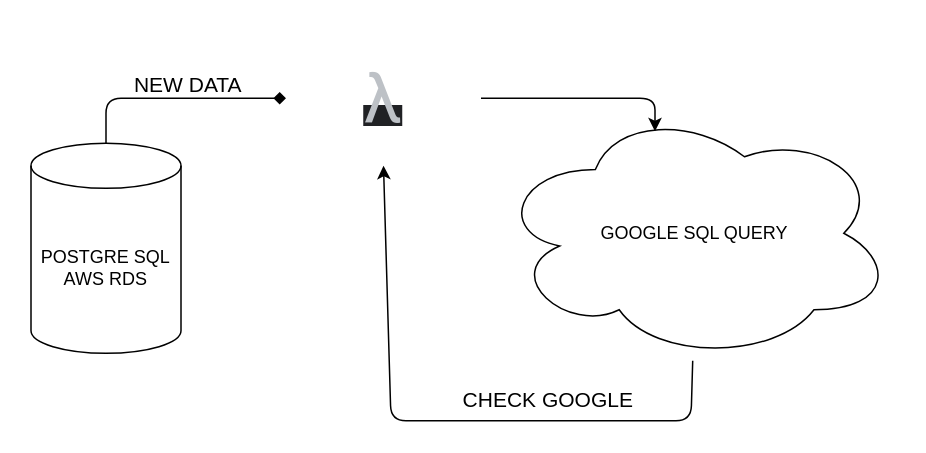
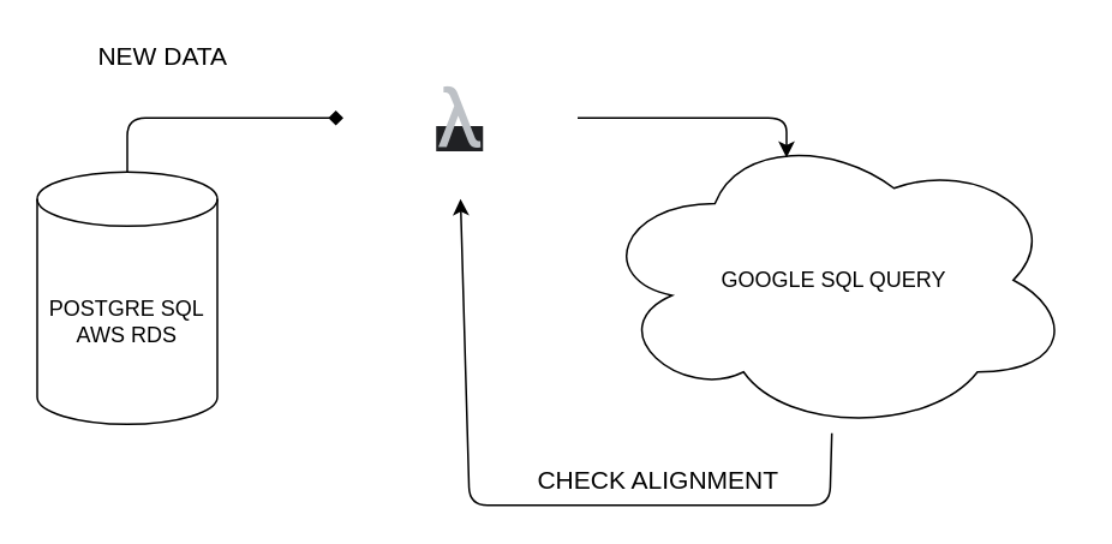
  <mxCell id="0" />
  <mxCell id="1" parent="0" />
  <mxCell id="2" style="edgeStyle=none;html=1;entryX=0;entryY=0.5;entryDx=0;entryDy=0;fontSize=46;endArrow=diamond;" edge="1" parent="1" source="3" target="7"><mxGeometry relative="1" as="geometry"><Array as="points"><mxPoint x="70" y="65" /></Array></mxGeometry></mxCell>
  <mxCell id="3" value="POSTGRE SQL&lt;br&gt;AWS RDS" style="shape=cylinder3;whiteSpace=wrap;html=1;boundedLbl=1;backgroundOutline=1;size=15;" vertex="1" parent="1"><mxGeometry x="20" y="95" width="100" height="140" as="geometry" /></mxCell>
  <mxCell id="4" style="edgeStyle=none;html=1;entryX=0.5;entryY=1;entryDx=0;entryDy=0;fontSize=14;" edge="1" parent="1" source="5" target="7"><mxGeometry relative="1" as="geometry"><Array as="points"><mxPoint x="460" y="280" /><mxPoint x="260" y="280" /></Array></mxGeometry></mxCell>
  <mxCell id="5" value="GOOGLE SQL QUERY" style="ellipse;shape=cloud;whiteSpace=wrap;html=1;" vertex="1" parent="1"><mxGeometry x="330" y="70" width="265" height="170" as="geometry" /></mxCell>
  <mxCell id="6" style="edgeStyle=none;html=1;entryX=0.4;entryY=0.1;entryDx=0;entryDy=0;entryPerimeter=0;fontSize=14;" edge="1" parent="1" source="7" target="5"><mxGeometry relative="1" as="geometry"><Array as="points"><mxPoint x="436" y="65" /></Array></mxGeometry></mxCell>
  <mxCell id="7" value="&lt;span style=&quot;color: rgb(189 , 193 , 198) ; font-family: &amp;#34;roboto&amp;#34; , &amp;#34;arial&amp;#34; , sans-serif ; font-style: normal ; font-weight: 400 ; letter-spacing: normal ; text-indent: 0px ; text-transform: none ; word-spacing: 0px ; background-color: rgb(32 , 33 , 36) ; display: inline ; float: none&quot;&gt;&lt;font style=&quot;font-size: 46px&quot;&gt;λ&lt;/font&gt;&lt;/span&gt;" style="text;html=1;strokeColor=none;fillColor=none;align=center;verticalAlign=middle;whiteSpace=wrap;rounded=0;" vertex="1" parent="1"><mxGeometry x="190" y="20" width="130" height="90" as="geometry" /></mxCell>
- <mxCell id="8" value="&lt;font style=&quot;font-size: 14px&quot;&gt;NEW DATA&lt;/font&gt;" style="text;html=1;strokeColor=none;fillColor=none;align=center;verticalAlign=middle;whiteSpace=wrap;rounded=0;fontSize=16;" vertex="1" parent="1"><mxGeometry x="70" y="40" width="110" height="30" as="geometry" /></mxCell>
- <mxCell id="9" value="&lt;font style=&quot;font-size: 14px&quot;&gt;CHECK GOOGLE&lt;/font&gt;" style="text;html=1;strokeColor=none;fillColor=none;align=center;verticalAlign=middle;whiteSpace=wrap;rounded=0;fontSize=16;" vertex="1" parent="1"><mxGeometry x="285" y="250" width="160" height="30" as="geometry" /></mxCell>
+ <mxCell id="8" value="&lt;font style=&quot;font-size: 14px&quot;&gt;NEW DATA&lt;/font&gt;" style="text;html=1;strokeColor=none;fillColor=none;align=center;verticalAlign=middle;whiteSpace=wrap;rounded=0;fontSize=16;" vertex="1" parent="1"><mxGeometry x="35" y="15" width="110" height="30" as="geometry" /></mxCell>
+ <mxCell id="9" value="&lt;font style=&quot;font-size: 14px&quot;&gt;CHECK ALIGNMENT&lt;/font&gt;" style="text;html=1;strokeColor=none;fillColor=none;align=center;verticalAlign=middle;whiteSpace=wrap;rounded=0;fontSize=16;" vertex="1" parent="1"><mxGeometry x="285" y="250" width="160" height="30" as="geometry" /></mxCell>
